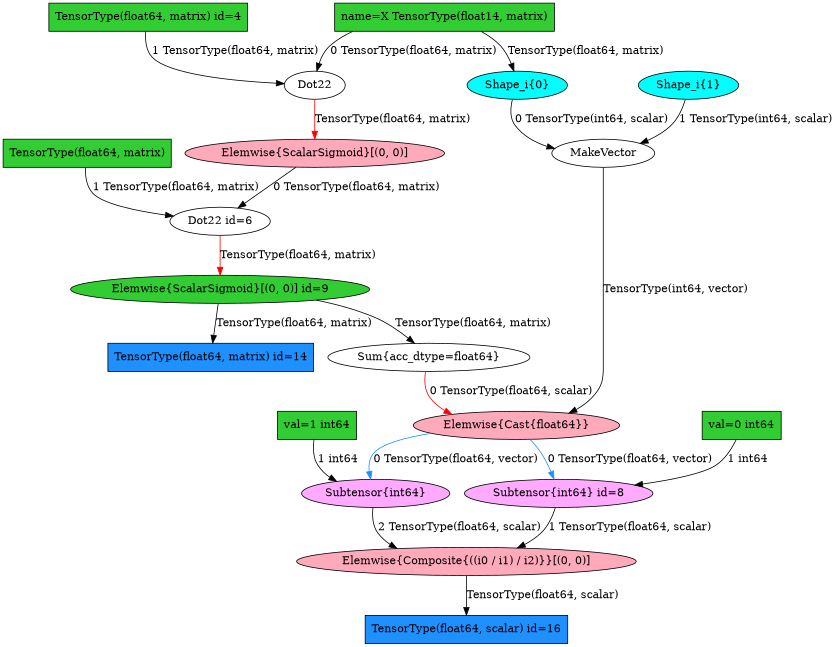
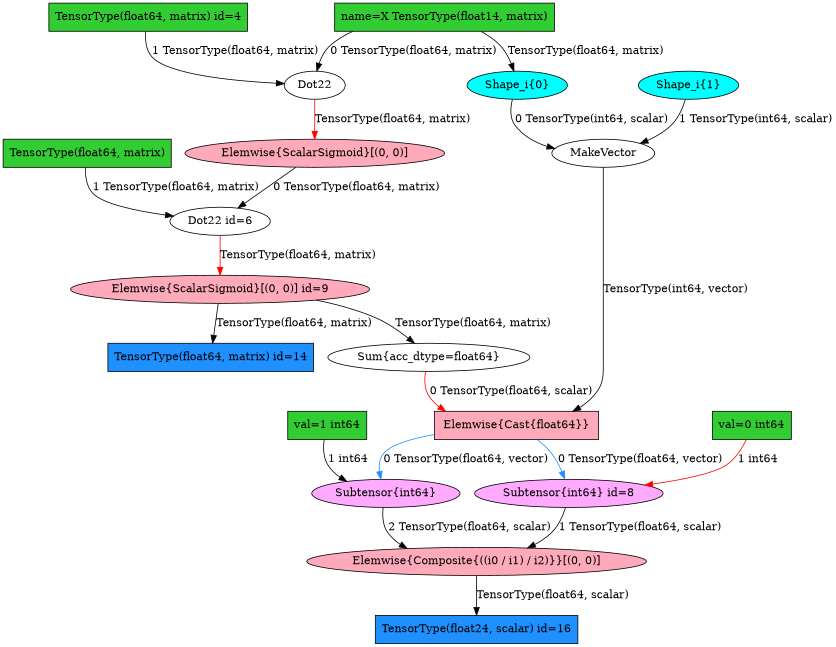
  digraph {
    node [fillcolor=limegreen profile="[9.5367431640625e-07, 0.012705802917480469]" shape=ellipse style=filled]
    "Shape_i{1}" [fillcolor=cyan height=0.5 type=colored width=1.4763]
    MakeVector [height=0.5 profile="[5.9604644775390625e-06, 0.012705802917480469]" width=1.5402 fillcolor="" style=""]
-   "Elemwise{Cast{float64}}" [fillcolor="#FFAABB" height=0.5 profile="[3.814697265625e-06, 0.012705802917480469]" type=colored width=2.9207]
+   "Elemwise{Cast{float64}}" [fillcolor="#FFAABB" height=0.5 profile="[3.814697265625e-06, 0.012705802917480469]" shape=box type=colored width=2.9207]
    "Subtensor{int64}" [fillcolor="#FFAAFF" height=0.5 type=colored width=2.0659]
    "Subtensor{int64} id=8" [fillcolor="#FFAAFF" height=0.5 profile="[3.0994415283203125e-06, 0.012705802917480469]" type=colored width=2.5916]
    "TensorType(float64, matrix)" [height=0.5 profile="[0.0009379386901855469, 0.012705802917480469]" shape=box width=2.4444]
    "Dot22 id=6" [height=0.5 profile="[0.0009379386901855469, 0.012705802917480469]" width=1.4534 fillcolor="" style=""]
-   "Elemwise{ScalarSigmoid}[(0, 0)] id=9" [height=0.5 profile="[0.00011587142944335938, 0.012705802917480469]" type=colored width=4.2783]
+   "Elemwise{ScalarSigmoid}[(0, 0)] id=9" [fillcolor="#FFAABB" height=0.5 profile="[0.00011587142944335938, 0.012705802917480469]" type=colored width=4.2783]
    "TensorType(float64, matrix) id=14" [fillcolor=dodgerblue height=0.5 profile="[0.00011587142944335938, 0.012705802917480469]" shape=box width=2.9444]
    "Sum{acc_dtype=float64}" [height=0.5 profile="[1.5020370483398438e-05, 0.012705802917480469]" width=2.8658 fillcolor="" style=""]
    "Shape_i{0}" [fillcolor=cyan height=0.5 type=colored width=1.4763]
    n12 [height=0.5 label="name=X TensorType(float14, matrix)" profile="[0.0064849853515625, 0.012705802917480469]" shape=box width=3.1667]
    Dot22 [height=0.5 profile="[0.0064849853515625, 0.012705802917480469]" width=0.92774 fillcolor="" style=""]
    "Elemwise{ScalarSigmoid}[(0, 0)]" [fillcolor="#FFAABB" height=0.5 profile="[0.004585981369018555, 0.012705802917480469]" type=colored width=3.7297]
    "TensorType(float64, matrix) id=4" [height=0.5 profile="[0.0064849853515625, 0.012705802917480469]" shape=box width=2.8403]
    "Elemwise{Composite{((i0 / i1) / i2)}}[(0, 0)]" [fillcolor="#FFAABB" height=0.5 type=colored width=4.8998]
-   "TensorType(float64, scalar) id=16" [fillcolor=dodgerblue height=0.5 shape=box width=2.8889]
+   "TensorType(float64, scalar) id=16" [fillcolor=dodgerblue height=0.5 shape=box width=2.8889 label="TensorType(float24, scalar) id=16"]
    "val=1 int64" [height=0.5 shape=box width=1.1181]
    "val=0 int64" [height=0.5 profile="[3.0994415283203125e-06, 0.012705802917480469]" shape=box width=1.1181]
    "Shape_i{1}" -> MakeVector [label="1 TensorType(int64, scalar)"]
    MakeVector -> "Elemwise{Cast{float64}}" [label="TensorType(int64, vector)"]
    "Elemwise{Cast{float64}}" -> "Subtensor{int64}" [color=dodgerblue label="0 TensorType(float64, vector)"]
    "Elemwise{Cast{float64}}" -> "Subtensor{int64} id=8" [color=dodgerblue label="0 TensorType(float64, vector)"]
    "Subtensor{int64}" -> "Elemwise{Composite{((i0 / i1) / i2)}}[(0, 0)]" [label="2 TensorType(float64, scalar)"]
    "Subtensor{int64} id=8" -> "Elemwise{Composite{((i0 / i1) / i2)}}[(0, 0)]" [label="1 TensorType(float64, scalar)"]
    "TensorType(float64, matrix)" -> "Dot22 id=6" [label="1 TensorType(float64, matrix)"]
    "Dot22 id=6" -> "Elemwise{ScalarSigmoid}[(0, 0)] id=9" [color=red label="TensorType(float64, matrix)"]
    "Elemwise{ScalarSigmoid}[(0, 0)] id=9" -> "TensorType(float64, matrix) id=14" [label="TensorType(float64, matrix)"]
    "Elemwise{ScalarSigmoid}[(0, 0)] id=9" -> "Sum{acc_dtype=float64}" [label="TensorType(float64, matrix)"]
    "Sum{acc_dtype=float64}" -> "Elemwise{Cast{float64}}" [color=red label="0 TensorType(float64, scalar)"]
    "Shape_i{0}" -> MakeVector [label="0 TensorType(int64, scalar)"]
    n12 -> "Shape_i{0}" [label="TensorType(float64, matrix)"]
    n12 -> Dot22 [label="0 TensorType(float64, matrix)"]
    Dot22 -> "Elemwise{ScalarSigmoid}[(0, 0)]" [color=red label="TensorType(float64, matrix)"]
    "Elemwise{ScalarSigmoid}[(0, 0)]" -> "Dot22 id=6" [label="0 TensorType(float64, matrix)"]
    "TensorType(float64, matrix) id=4" -> Dot22 [label="1 TensorType(float64, matrix)"]
    "Elemwise{Composite{((i0 / i1) / i2)}}[(0, 0)]" -> "TensorType(float64, scalar) id=16" [label="TensorType(float64, scalar)"]
    "val=1 int64" -> "Subtensor{int64}" [label="1 int64"]
-   "val=0 int64" -> "Subtensor{int64} id=8" [label="1 int64"]
+   "val=0 int64" -> "Subtensor{int64} id=8" [label="1 int64" color=red]
  }
